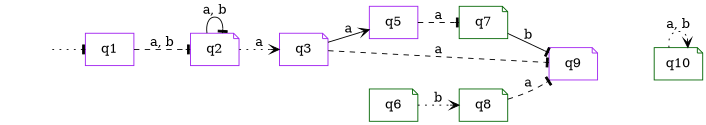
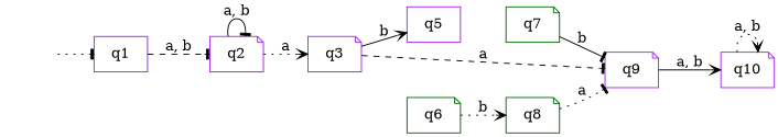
  digraph {
    rankdir=LR
    node [color=darkgreen shape=note]
    edge [arrowhead=tee style=dotted]
    "" [shape=none]
    q1 [color=purple shape=box]
    q2 [color=purple]
-   q10
+   q10 [color=purple]
    q3 [color=purple]
    q5 [color=purple shape=box]
    q9 [color=purple]
    q7
    q6
    q8
    "" -> q1
    q1 -> q2 [label="a, b" style=dashed]
    q2 -> q2 [label="a, b" style=solid]
    q2 -> q3 [arrowhead=vee label=a]
    q10 -> q10 [arrowhead=vee label="a, b"]
-   q3 -> q5 [arrowhead=vee label=a style=solid]
+   q3 -> q5 [arrowhead=vee label=b style=solid]
    q3 -> q9 [label=a style=dashed]
-   q5 -> q7 [label=a style=dashed]
+   q9 -> q10 [arrowhead=vee label="a, b" style=solid]
    q7 -> q9 [label=b style=solid]
    q6 -> q8 [arrowhead=vee label=b]
-   q8 -> q9 [label=a style=dashed]
+   q8 -> q9 [label=a]
  }
